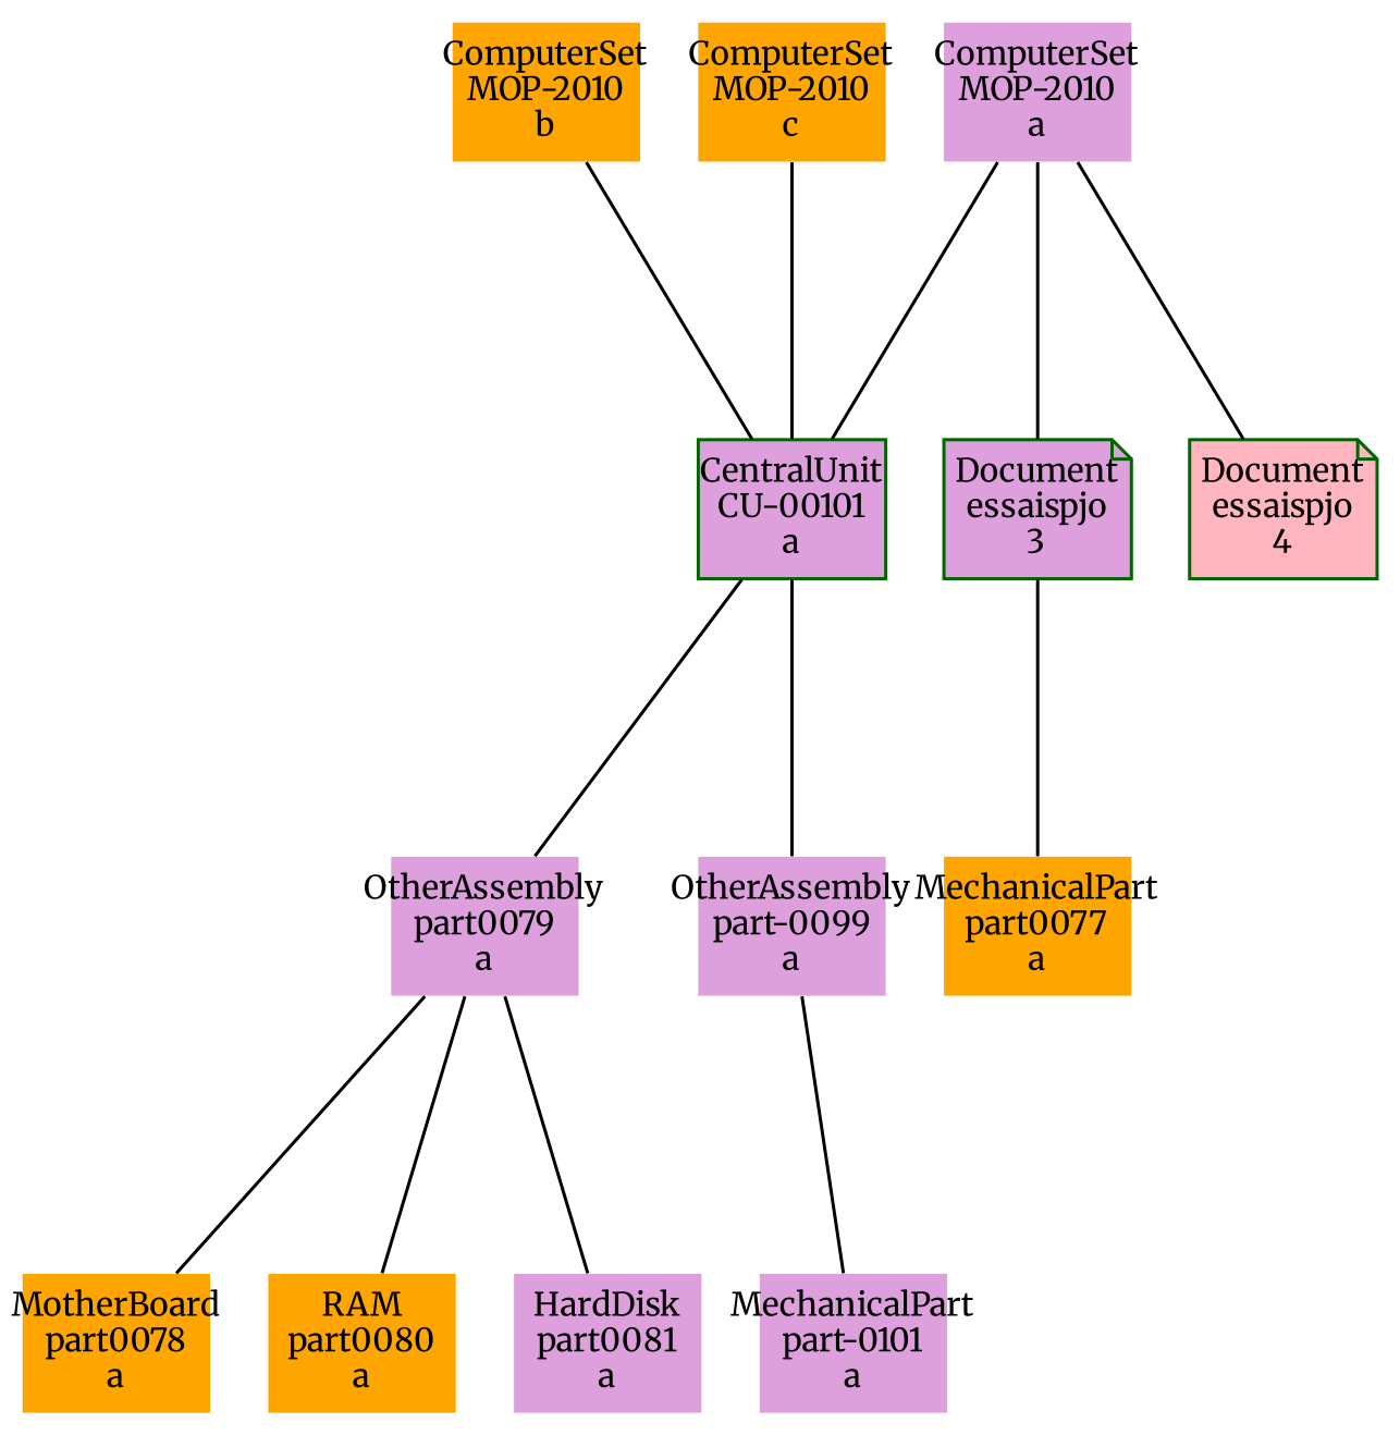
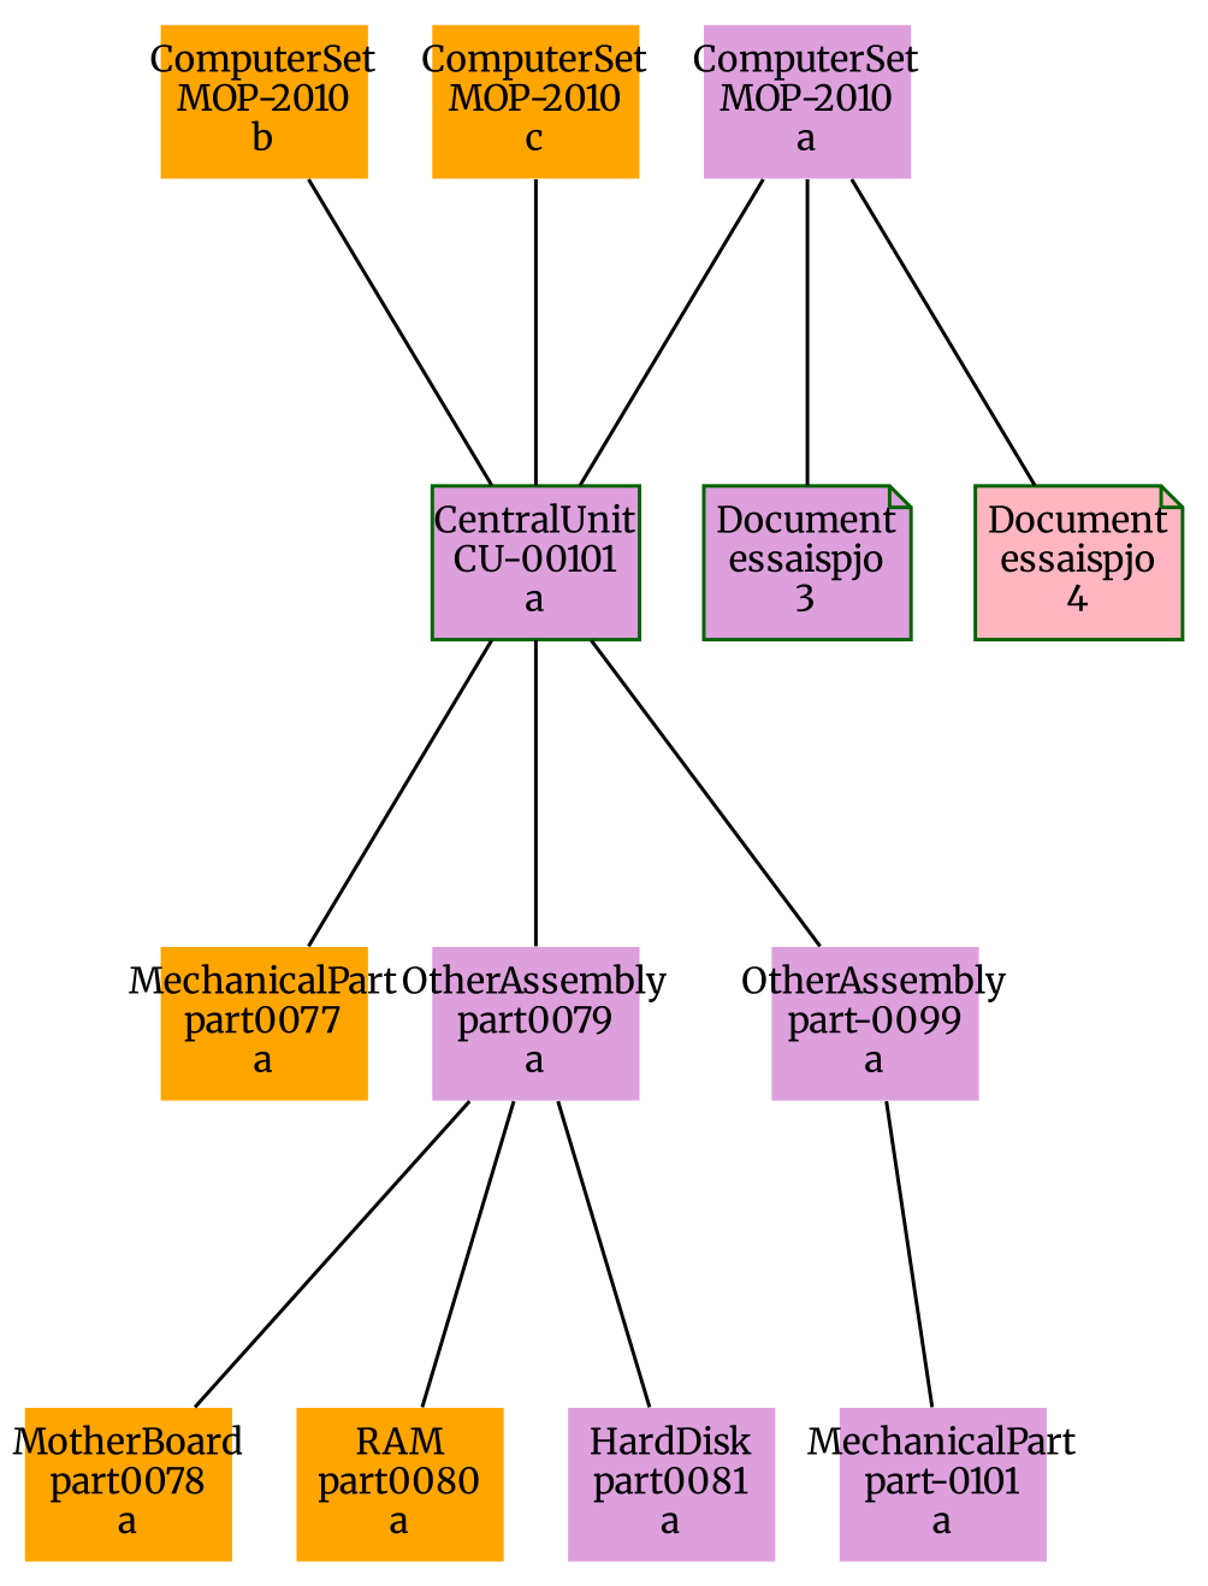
  strict graph {
    aspect=1.83
    fontname=Merriweather
    ranksep=1.2
    node [color=darkgreen fillcolor=plum fixedsize=true fontname=Merriweather fontsize=10 shape=none style=filled]
    edge [arrowhead=normal color="#000000" fontname=Merriweather]
    n1 [height=0.60 label="CentralUnit\nCU-00101\na" root=true shape=box width=0.81]
    n2 [color=brown fillcolor=orange height=0.60 label="MechanicalPart\npart0077\na" width=0.81]
    n3 [color=brown height=0.60 label="OtherAssembly\npart0079\na" width=0.81]
    n4 [color=blue height=0.60 label="OtherAssembly\npart-0099\na" width=0.81]
    n5 [color=blue fillcolor=orange height=0.60 label="MotherBoard\npart0078\na" width=0.81]
    n6 [color=blue fillcolor=orange height=0.60 label="RAM\npart0080\na" width=0.81]
    n7 [height=0.60 label="HardDisk\npart0081\na" width=0.81]
    n8 [color=brown height=0.60 label="MechanicalPart\npart-0101\na" width=0.81]
    n9 [color=blue height=0.60 label="ComputerSet\nMOP-2010\na" width=0.81]
    n10 [height=0.60 label="Document\nessaispjo\n3" shape=note width=0.81]
    n11 [fillcolor=lightpink height=0.60 label="Document\nessaispjo\n4" shape=note width=0.81]
    n12 [fillcolor=orange height=0.60 label="ComputerSet\nMOP-2010\nb" width=0.81]
    n13 [color=gray40 fillcolor=orange height=0.60 label="ComputerSet\nMOP-2010\nc" width=0.81]
-   n10 -- n2
+   n1 -- n2
    n1 -- n3
    n1 -- n4
    n3 -- n5
    n3 -- n6
    n3 -- n7
    n4 -- n8
    n9 -- n1
    n9 -- n10
    n9 -- n11
    n12 -- n1
    n13 -- n1
  }
